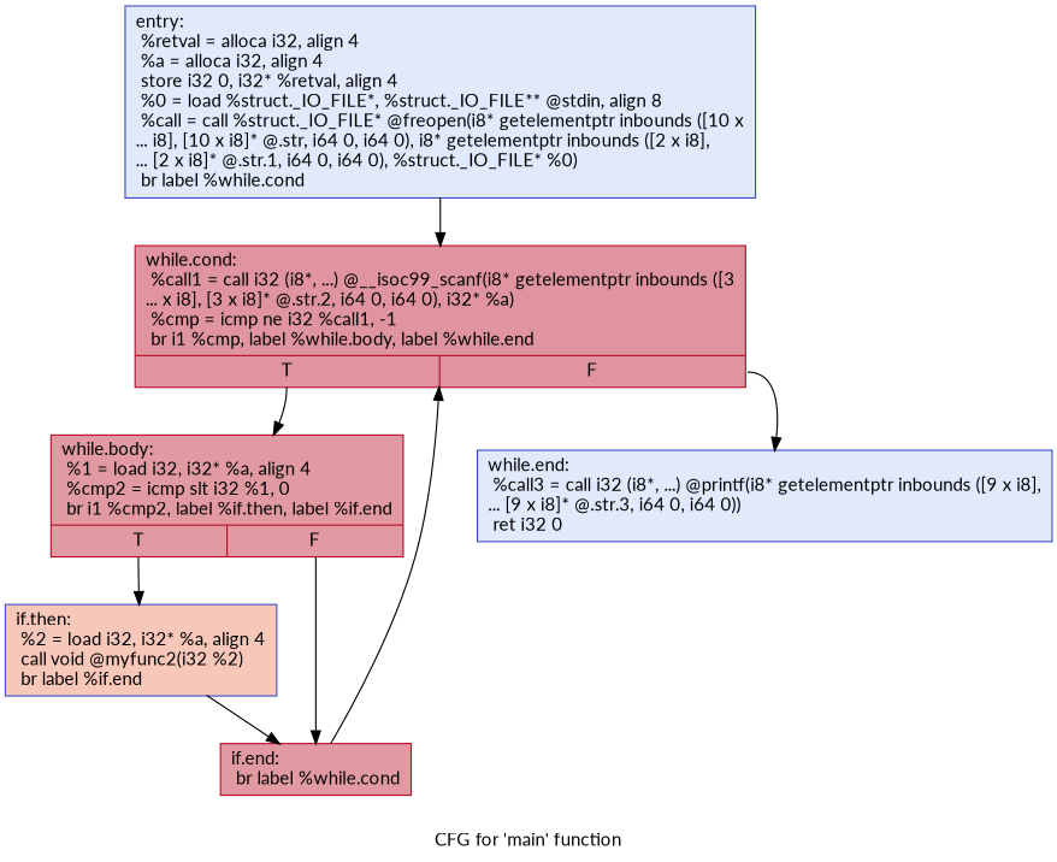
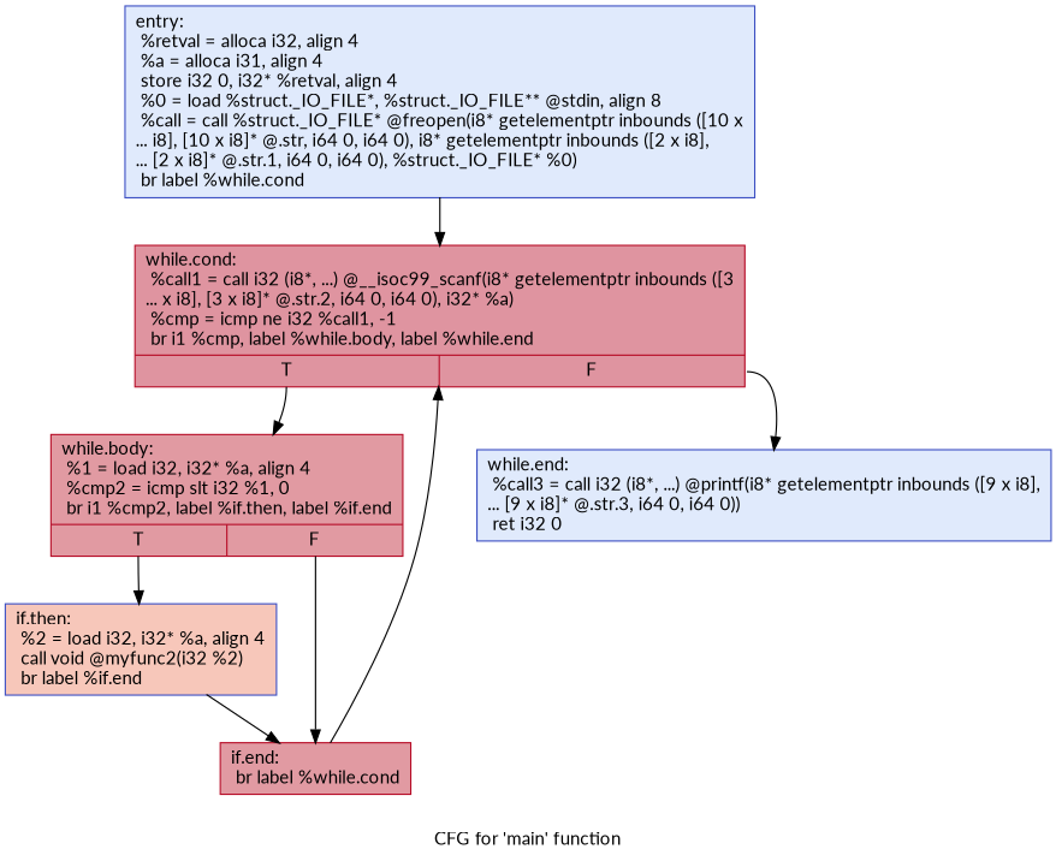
  digraph {
    label="CFG for 'main' function"
    fontname=Lato
    node [color="#3d50c3ff" fillcolor="#b9d0f970" shape=record style=filled fontname=Lato]
    edge [fontname=Lato]
-   n1 [label="{entry:\l  %retval = alloca i32, align 4\l  %a = alloca i32, align 4\l  store i32 0, i32* %retval, align 4\l  %0 = load %struct._IO_FILE*, %struct._IO_FILE** @stdin, align 8\l  %call = call %struct._IO_FILE* @freopen(i8* getelementptr inbounds ([10 x\l... i8], [10 x i8]* @.str, i64 0, i64 0), i8* getelementptr inbounds ([2 x i8],\l... [2 x i8]* @.str.1, i64 0, i64 0), %struct._IO_FILE* %0)\l  br label %while.cond\l}"]
+   n1 [label="{entry:\l  %retval = alloca i32, align 4\l  %a = alloca i31, align 4\l  store i32 0, i32* %retval, align 4\l  %0 = load %struct._IO_FILE*, %struct._IO_FILE** @stdin, align 8\l  %call = call %struct._IO_FILE* @freopen(i8* getelementptr inbounds ([10 x\l... i8], [10 x i8]* @.str, i64 0, i64 0), i8* getelementptr inbounds ([2 x i8],\l... [2 x i8]* @.str.1, i64 0, i64 0), %struct._IO_FILE* %0)\l  br label %while.cond\l}"]
    n2 [color="#b70d28ff" fillcolor="#b70d2870" label="{while.cond:                                       \l  %call1 = call i32 (i8*, ...) @__isoc99_scanf(i8* getelementptr inbounds ([3\l... x i8], [3 x i8]* @.str.2, i64 0, i64 0), i32* %a)\l  %cmp = icmp ne i32 %call1, -1\l  br i1 %cmp, label %while.body, label %while.end\l|{<s0>T|<s1>F}}"]
    n3 [color="#b70d28ff" fillcolor="#bb1b2c70" label="{while.body:                                       \l  %1 = load i32, i32* %a, align 4\l  %cmp2 = icmp slt i32 %1, 0\l  br i1 %cmp2, label %if.then, label %if.end\l|{<s0>T|<s1>F}}"]
    n4 [label="{while.end:                                        \l  %call3 = call i32 (i8*, ...) @printf(i8* getelementptr inbounds ([9 x i8],\l... [9 x i8]* @.str.3, i64 0, i64 0))\l  ret i32 0\l}"]
    n5 [fillcolor="#ec7f6370" label="{if.then:                                          \l  %2 = load i32, i32* %a, align 4\l  call void @myfunc2(i32 %2)\l  br label %if.end\l}"]
    n6 [color="#b70d28ff" fillcolor="#bb1b2c70" label="{if.end:                                           \l  br label %while.cond\l}"]
    n1 -> n2
    n2 -> n3 [tailport=s0]
    n2 -> n4 [tailport=s1]
    n3 -> n5 [tailport=s0]
    n3 -> n6 [tailport=s1]
    n5 -> n6
    n6 -> n2
  }
